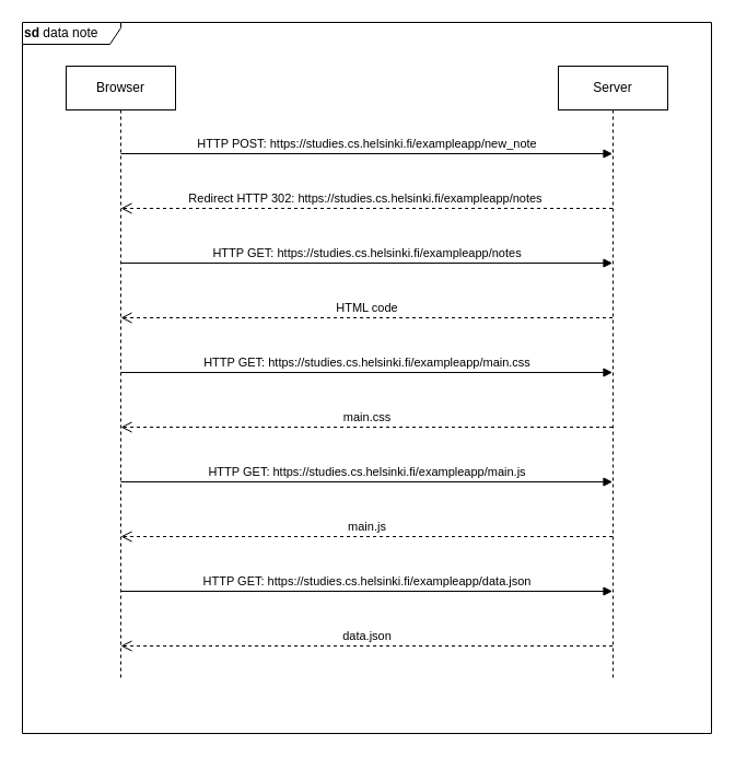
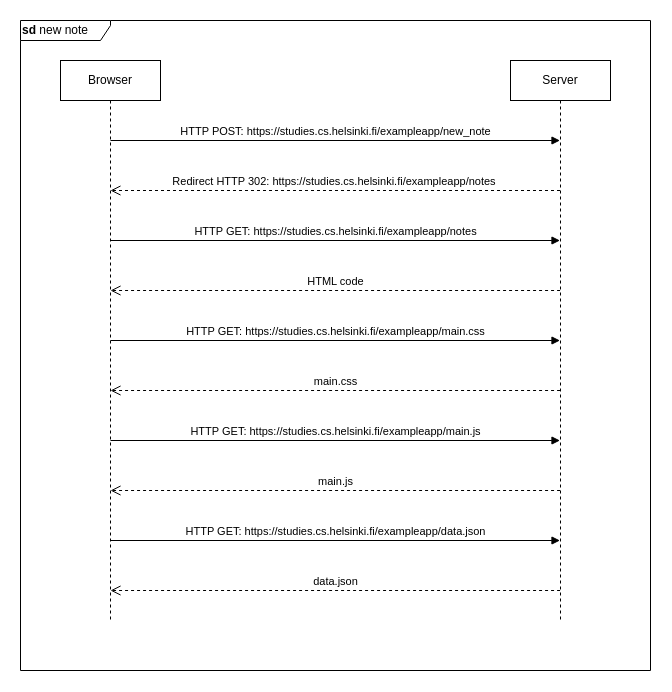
  <mxCell id="0" />
  <mxCell id="1" parent="0" />
  <mxCell id="2" value="Browser" style="shape=umlLifeline;perimeter=lifelinePerimeter;whiteSpace=wrap;html=1;container=1;collapsible=0;recursiveResize=0;outlineConnect=0;" parent="1" vertex="1"><mxGeometry x="60" y="60" width="100" height="560" as="geometry" /></mxCell>
  <mxCell id="3" value="HTTP GET:&amp;nbsp;https://studies.cs.helsinki.fi/exampleapp/notes" style="html=1;verticalAlign=bottom;endArrow=block;" parent="2" edge="1"><mxGeometry width="80" relative="1" as="geometry"><mxPoint x="50" y="180" as="sourcePoint" /><mxPoint x="499.5" y="180" as="targetPoint" /></mxGeometry></mxCell>
  <mxCell id="4" value="HTML code" style="html=1;verticalAlign=bottom;endArrow=open;dashed=1;endSize=8;" parent="2" edge="1"><mxGeometry relative="1" as="geometry"><mxPoint x="499.57" y="230" as="sourcePoint" /><mxPoint x="49.999" y="230" as="targetPoint" /></mxGeometry></mxCell>
  <mxCell id="5" value="Server" style="shape=umlLifeline;perimeter=lifelinePerimeter;whiteSpace=wrap;html=1;container=1;collapsible=0;recursiveResize=0;outlineConnect=0;" parent="1" vertex="1"><mxGeometry x="510" y="60" width="100" height="560" as="geometry" /></mxCell>
  <mxCell id="6" value="HTTP POST:&amp;nbsp;https://studies.cs.helsinki.fi/exampleapp/new_note" style="html=1;verticalAlign=bottom;endArrow=block;" parent="1" target="5" edge="1"><mxGeometry width="80" relative="1" as="geometry"><mxPoint x="110" y="140" as="sourcePoint" /><mxPoint x="190" y="140" as="targetPoint" /></mxGeometry></mxCell>
  <mxCell id="7" value="Redirect HTTP 302: https://studies.cs.helsinki.fi/exampleapp/notes&amp;nbsp;" style="html=1;verticalAlign=bottom;endArrow=open;dashed=1;endSize=8;" parent="1" edge="1"><mxGeometry relative="1" as="geometry"><mxPoint x="559.5" y="190" as="sourcePoint" /><mxPoint x="109.929" y="190" as="targetPoint" /></mxGeometry></mxCell>
  <mxCell id="8" value="HTTP GET:&amp;nbsp;https://studies.cs.helsinki.fi/exampleapp/main.css" style="html=1;verticalAlign=bottom;endArrow=block;" parent="1" edge="1"><mxGeometry width="80" relative="1" as="geometry"><mxPoint x="110" y="340" as="sourcePoint" /><mxPoint x="559.5" y="340" as="targetPoint" /></mxGeometry></mxCell>
  <mxCell id="9" value="main.css" style="html=1;verticalAlign=bottom;endArrow=open;dashed=1;endSize=8;" parent="1" edge="1"><mxGeometry relative="1" as="geometry"><mxPoint x="559.57" y="390" as="sourcePoint" /><mxPoint x="109.999" y="390" as="targetPoint" /></mxGeometry></mxCell>
  <mxCell id="10" value="HTTP GET:&amp;nbsp;https://studies.cs.helsinki.fi/exampleapp/main.js" style="html=1;verticalAlign=bottom;endArrow=block;" parent="1" edge="1"><mxGeometry width="80" relative="1" as="geometry"><mxPoint x="110" y="440" as="sourcePoint" /><mxPoint x="559.5" y="440" as="targetPoint" /></mxGeometry></mxCell>
  <mxCell id="11" value="main.js" style="html=1;verticalAlign=bottom;endArrow=open;dashed=1;endSize=8;" parent="1" edge="1"><mxGeometry relative="1" as="geometry"><mxPoint x="559.57" y="490" as="sourcePoint" /><mxPoint x="109.999" y="490" as="targetPoint" /></mxGeometry></mxCell>
  <mxCell id="12" value="HTTP GET:&amp;nbsp;https://studies.cs.helsinki.fi/exampleapp/data.json" style="html=1;verticalAlign=bottom;endArrow=block;" parent="1" edge="1"><mxGeometry width="80" relative="1" as="geometry"><mxPoint x="110" y="540" as="sourcePoint" /><mxPoint x="559.5" y="540" as="targetPoint" /></mxGeometry></mxCell>
  <mxCell id="13" value="data.json" style="html=1;verticalAlign=bottom;endArrow=open;dashed=1;endSize=8;" parent="1" edge="1"><mxGeometry relative="1" as="geometry"><mxPoint x="559.57" y="590" as="sourcePoint" /><mxPoint x="109.999" y="590" as="targetPoint" /></mxGeometry></mxCell>
- <mxCell id="14" value="&lt;b&gt;sd &lt;/b&gt;data note" style="shape=umlFrame;whiteSpace=wrap;html=1;width=90;height=20;align=left;" vertex="1" parent="1"><mxGeometry x="20" y="20" width="630" height="650" as="geometry" /></mxCell>
+ <mxCell id="14" value="&lt;b&gt;sd &lt;/b&gt;new note" style="shape=umlFrame;whiteSpace=wrap;html=1;width=90;height=20;align=left;" vertex="1" parent="1"><mxGeometry x="20" y="20" width="630" height="650" as="geometry" /></mxCell>
